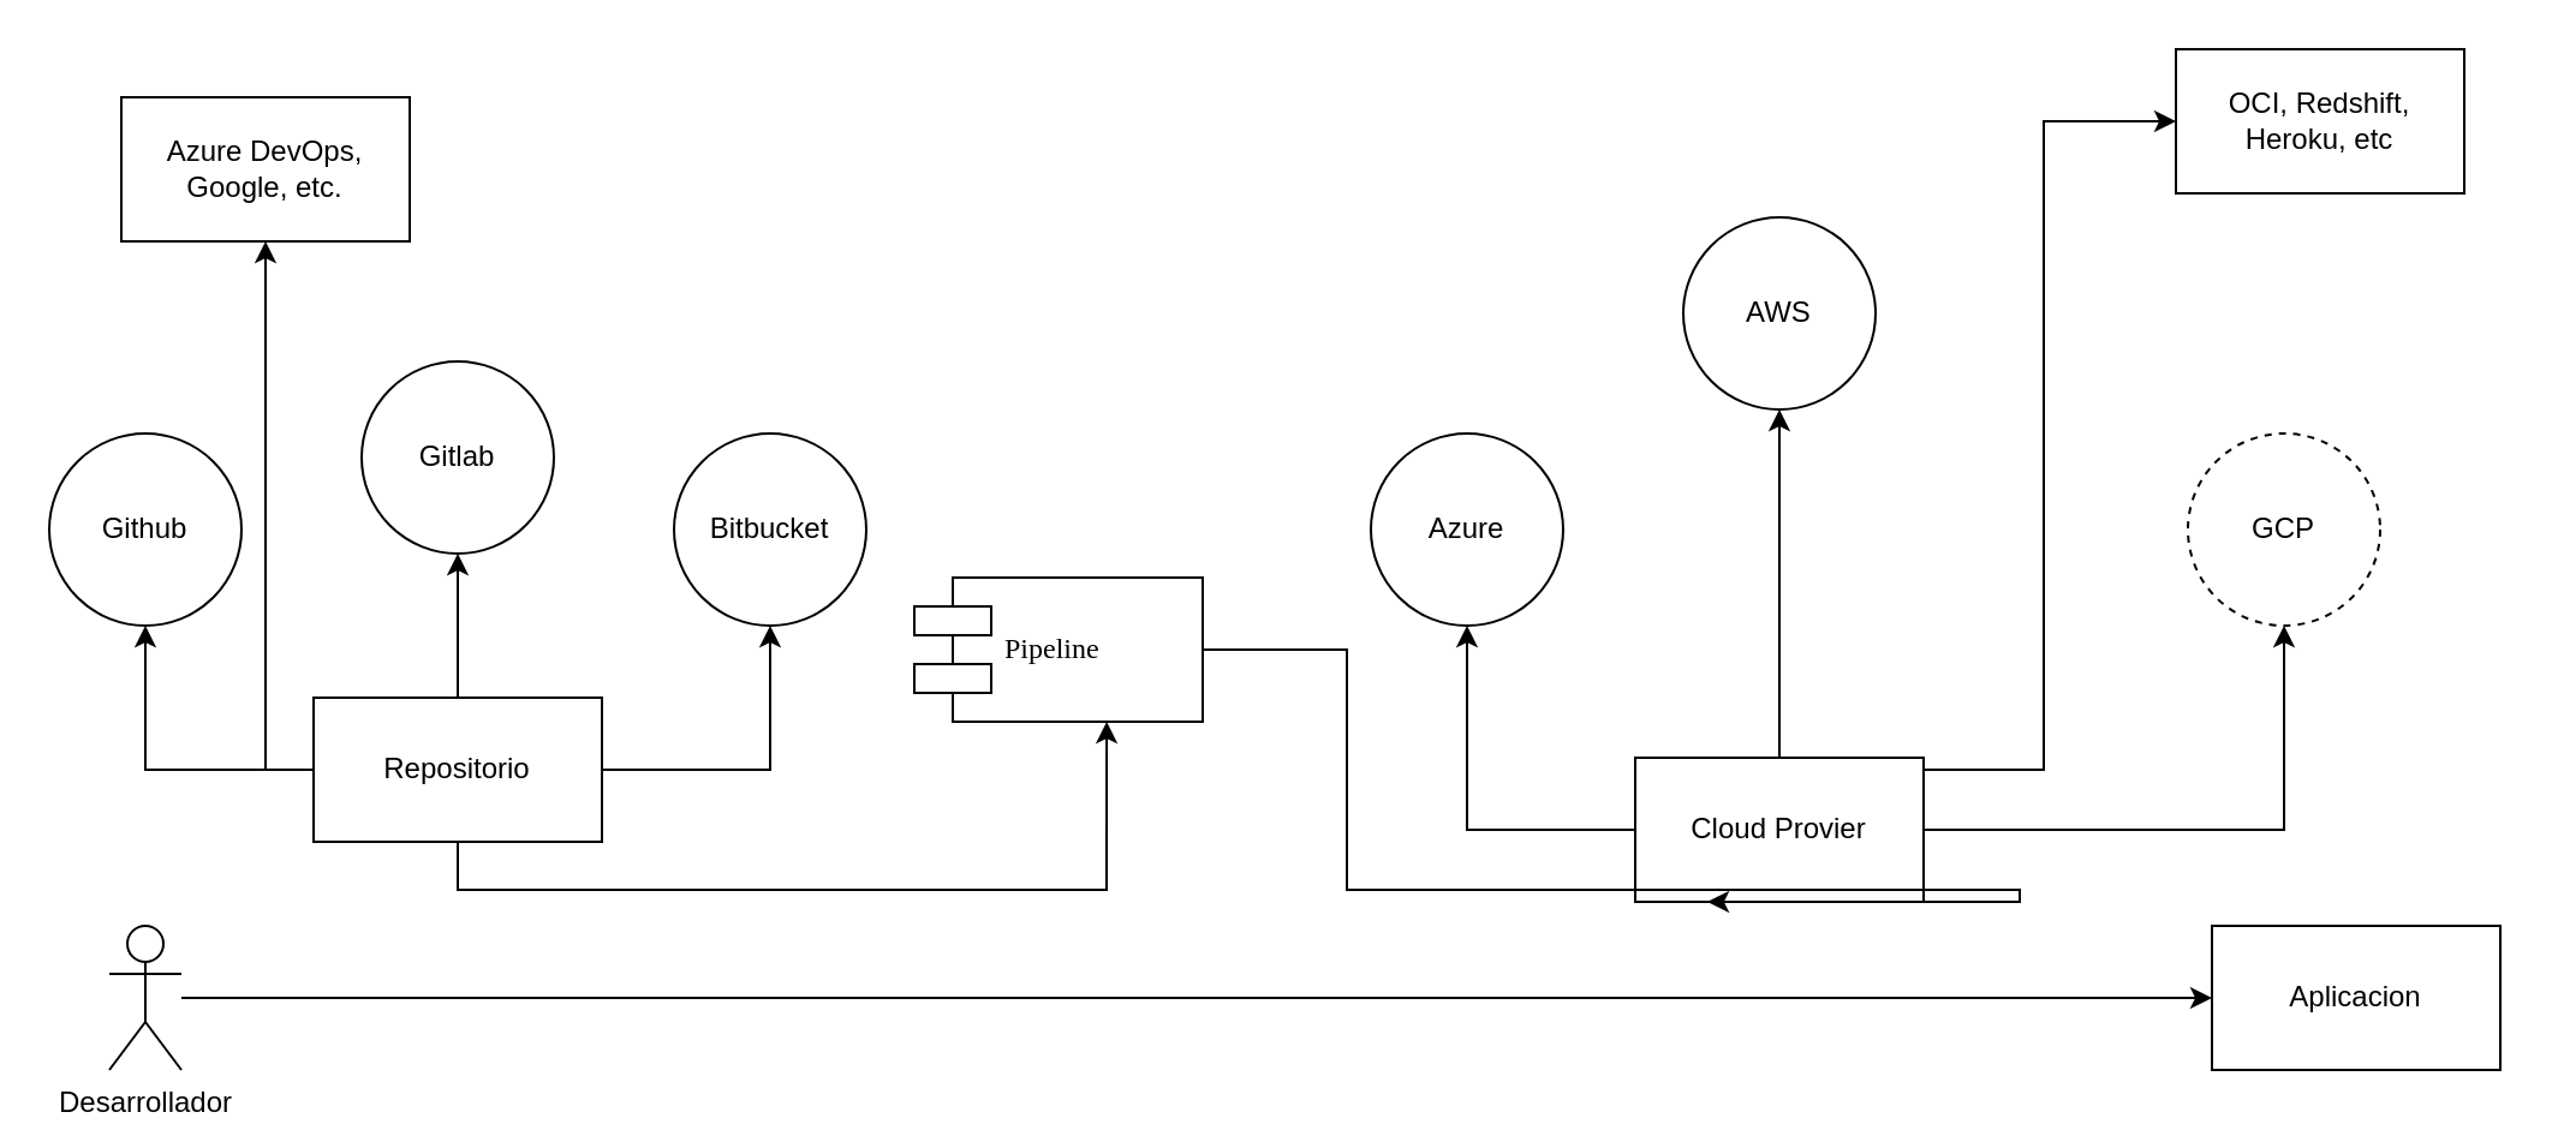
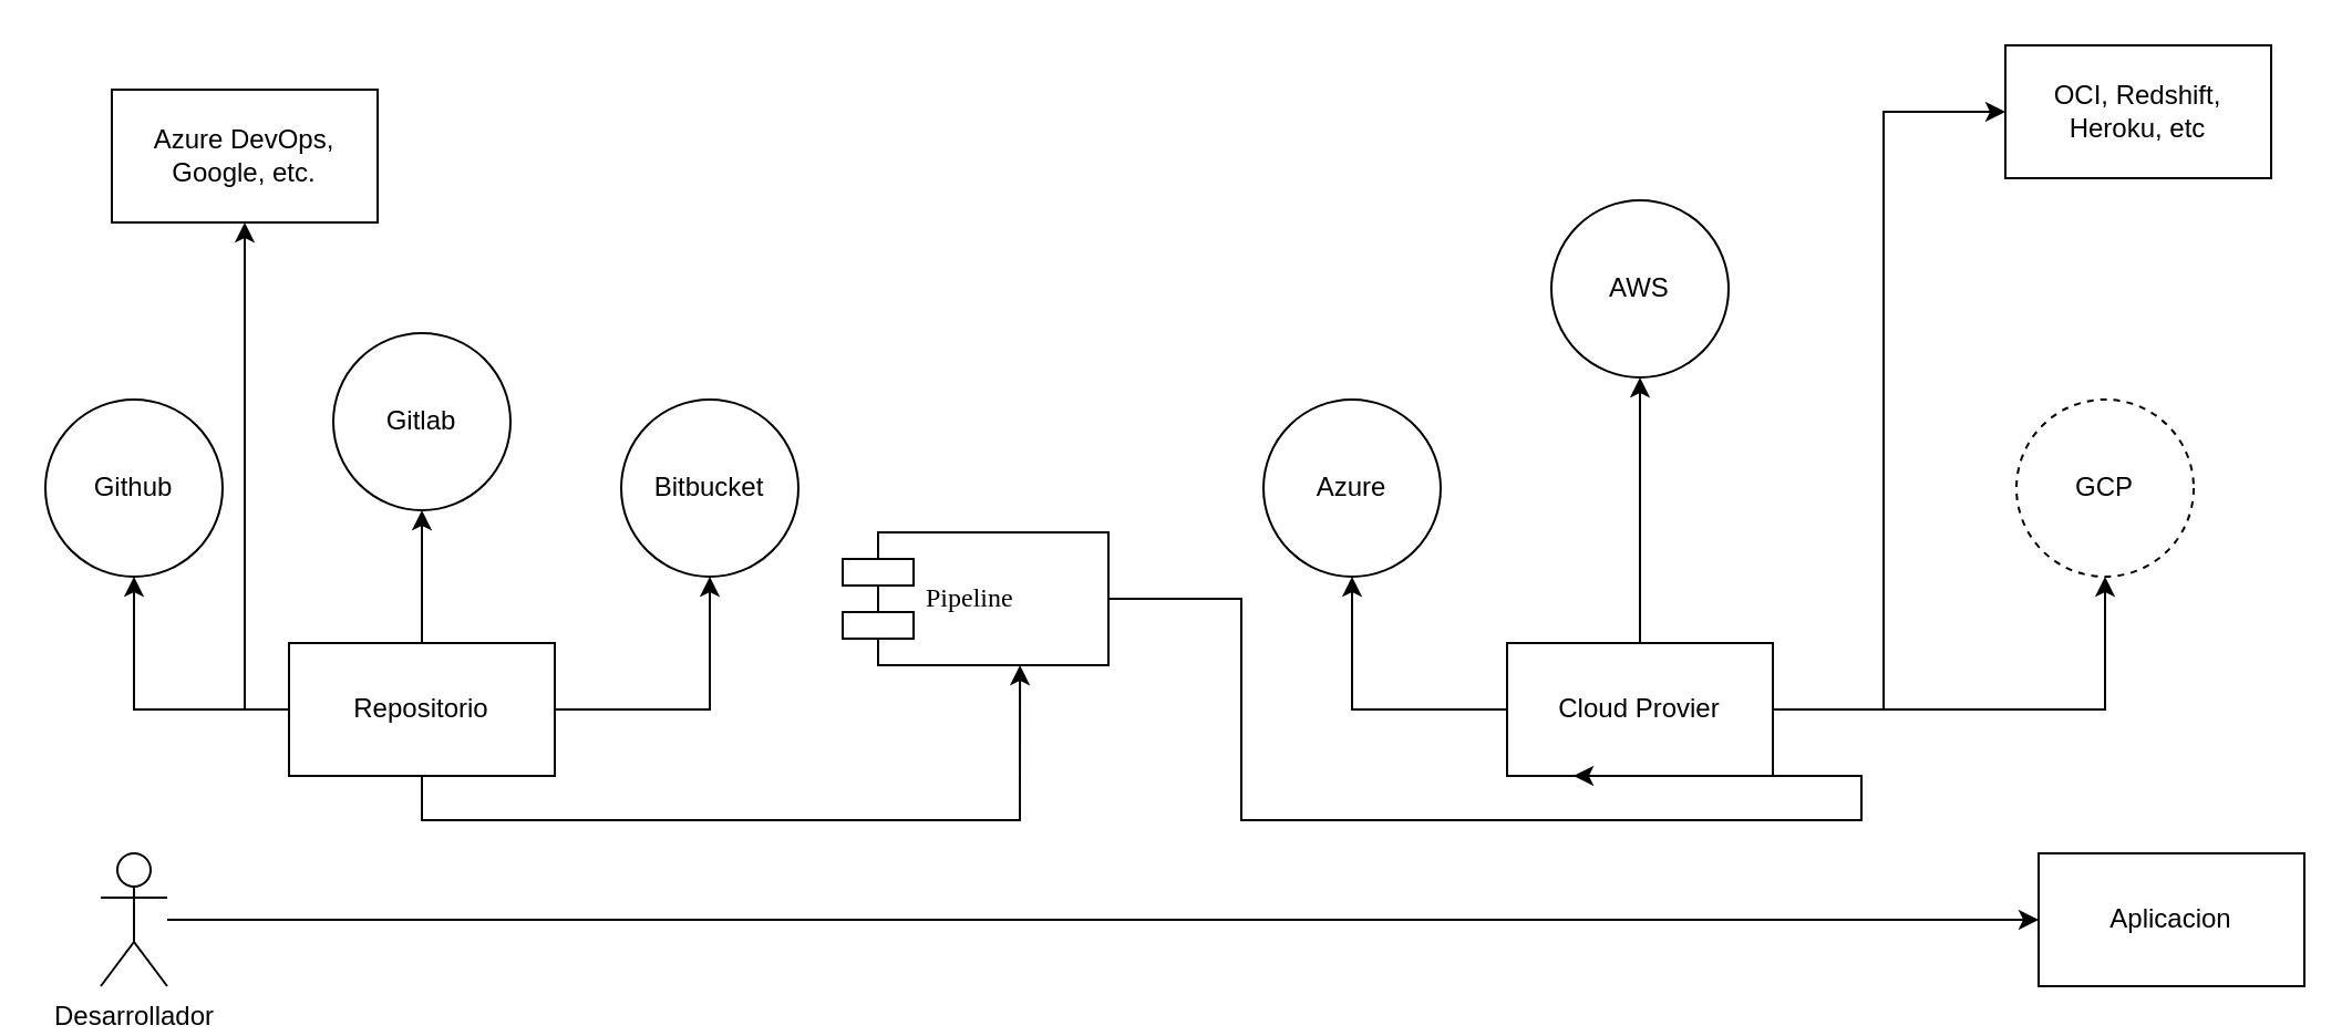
  <mxCell id="0" />
  <mxCell id="1" parent="0" />
  <mxCell id="2" style="edgeStyle=orthogonalEdgeStyle;rounded=0;orthogonalLoop=1;jettySize=auto;html=1;entryX=0;entryY=0.5;entryDx=0;entryDy=0;entryPerimeter=0;" edge="1" parent="1" source="3" target="23"><mxGeometry relative="1" as="geometry"><mxPoint x="985" y="415" as="targetPoint" /></mxGeometry></mxCell>
  <mxCell id="3" value="Desarrollador" style="shape=umlActor;verticalLabelPosition=bottom;verticalAlign=top;html=1;outlineConnect=0;" vertex="1" parent="1"><mxGeometry x="45" y="385" width="30" height="60" as="geometry" /></mxCell>
  <mxCell id="4" style="edgeStyle=orthogonalEdgeStyle;rounded=0;orthogonalLoop=1;jettySize=auto;html=1;entryX=0.5;entryY=1;entryDx=0;entryDy=0;" edge="1" parent="1" source="9" target="10"><mxGeometry relative="1" as="geometry" /></mxCell>
  <mxCell id="5" style="edgeStyle=orthogonalEdgeStyle;rounded=0;orthogonalLoop=1;jettySize=auto;html=1;" edge="1" parent="1" source="9" target="11"><mxGeometry relative="1" as="geometry" /></mxCell>
  <mxCell id="6" style="edgeStyle=orthogonalEdgeStyle;rounded=0;orthogonalLoop=1;jettySize=auto;html=1;" edge="1" parent="1" source="9" target="12"><mxGeometry relative="1" as="geometry" /></mxCell>
  <mxCell id="7" style="edgeStyle=orthogonalEdgeStyle;rounded=0;orthogonalLoop=1;jettySize=auto;html=1;" edge="1" parent="1" source="9" target="22"><mxGeometry relative="1" as="geometry"><Array as="points"><mxPoint x="110" y="320" /></Array></mxGeometry></mxCell>
  <mxCell id="8" style="edgeStyle=orthogonalEdgeStyle;rounded=0;orthogonalLoop=1;jettySize=auto;html=1;entryX=0.667;entryY=1;entryDx=0;entryDy=0;entryPerimeter=0;" edge="1" parent="1" source="9" target="25"><mxGeometry relative="1" as="geometry"><Array as="points"><mxPoint x="190" y="370" /><mxPoint x="460" y="370" /></Array></mxGeometry></mxCell>
  <mxCell id="9" value="Repositorio" style="rounded=0;whiteSpace=wrap;html=1;" vertex="1" parent="1"><mxGeometry x="130" y="290" width="120" height="60" as="geometry" /></mxCell>
  <mxCell id="10" value="Github" style="ellipse;whiteSpace=wrap;html=1;aspect=fixed;" vertex="1" parent="1"><mxGeometry x="20" y="180" width="80" height="80" as="geometry" /></mxCell>
  <mxCell id="11" value="Gitlab" style="ellipse;whiteSpace=wrap;html=1;aspect=fixed;" vertex="1" parent="1"><mxGeometry x="150" y="150" width="80" height="80" as="geometry" /></mxCell>
  <mxCell id="12" value="Bitbucket" style="ellipse;whiteSpace=wrap;html=1;aspect=fixed;" vertex="1" parent="1"><mxGeometry x="280" y="180" width="80" height="80" as="geometry" /></mxCell>
  <mxCell id="13" style="edgeStyle=orthogonalEdgeStyle;rounded=0;orthogonalLoop=1;jettySize=auto;html=1;entryX=0.5;entryY=1;entryDx=0;entryDy=0;" edge="1" parent="1" source="17" target="18"><mxGeometry relative="1" as="geometry" /></mxCell>
  <mxCell id="14" style="edgeStyle=orthogonalEdgeStyle;rounded=0;orthogonalLoop=1;jettySize=auto;html=1;" edge="1" parent="1" source="17" target="19"><mxGeometry relative="1" as="geometry" /></mxCell>
  <mxCell id="15" style="edgeStyle=orthogonalEdgeStyle;rounded=0;orthogonalLoop=1;jettySize=auto;html=1;" edge="1" parent="1" source="17" target="20"><mxGeometry relative="1" as="geometry" /></mxCell>
  <mxCell id="16" style="edgeStyle=orthogonalEdgeStyle;rounded=0;orthogonalLoop=1;jettySize=auto;html=1;" edge="1" parent="1" source="17" target="21"><mxGeometry relative="1" as="geometry"><Array as="points"><mxPoint x="850" y="320" /><mxPoint x="850" y="50" /></Array></mxGeometry></mxCell>
- <mxCell id="17" value="Cloud Provier" style="rounded=0;whiteSpace=wrap;html=1;" vertex="1" parent="1"><mxGeometry x="680" y="315" width="120" height="60" as="geometry" /></mxCell>
+ <mxCell id="17" value="Cloud Provier" style="rounded=0;whiteSpace=wrap;html=1;" vertex="1" parent="1"><mxGeometry x="680" y="290" width="120" height="60" as="geometry" /></mxCell>
  <mxCell id="18" value="Azure" style="ellipse;whiteSpace=wrap;html=1;aspect=fixed;" vertex="1" parent="1"><mxGeometry x="570" y="180" width="80" height="80" as="geometry" /></mxCell>
  <mxCell id="19" value="AWS" style="ellipse;whiteSpace=wrap;html=1;aspect=fixed;" vertex="1" parent="1"><mxGeometry x="700" y="90" width="80" height="80" as="geometry" /></mxCell>
  <mxCell id="20" value="GCP" style="ellipse;whiteSpace=wrap;html=1;aspect=fixed;dashed=1;" vertex="1" parent="1"><mxGeometry x="910" y="180" width="80" height="80" as="geometry" /></mxCell>
  <mxCell id="21" value="OCI, Redshift, Heroku, etc" style="rounded=0;whiteSpace=wrap;html=1;" vertex="1" parent="1"><mxGeometry x="905" y="20" width="120" height="60" as="geometry" /></mxCell>
  <mxCell id="22" value="Azure DevOps, Google, etc." style="rounded=0;whiteSpace=wrap;html=1;" vertex="1" parent="1"><mxGeometry x="50" y="40" width="120" height="60" as="geometry" /></mxCell>
  <mxCell id="23" value="Aplicacion" style="rounded=0;whiteSpace=wrap;html=1;" vertex="1" parent="1"><mxGeometry x="920" y="385" width="120" height="60" as="geometry" /></mxCell>
  <mxCell id="24" style="edgeStyle=orthogonalEdgeStyle;rounded=0;orthogonalLoop=1;jettySize=auto;html=1;entryX=0.25;entryY=1;entryDx=0;entryDy=0;" edge="1" parent="1" source="25" target="17"><mxGeometry relative="1" as="geometry"><Array as="points"><mxPoint x="560" y="270" /><mxPoint x="560" y="370" /><mxPoint x="840" y="370" /></Array></mxGeometry></mxCell>
  <mxCell id="25" value="Pipeline" style="shape=component;align=left;spacingLeft=36;rounded=0;shadow=0;comic=0;labelBackgroundColor=none;strokeWidth=1;fontFamily=Verdana;fontSize=12;html=1;" vertex="1" parent="1"><mxGeometry x="380" y="240" width="120" height="60" as="geometry" /></mxCell>
